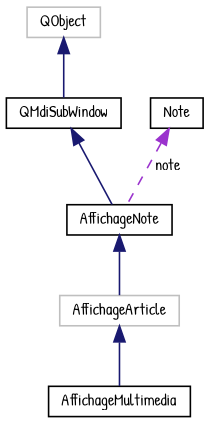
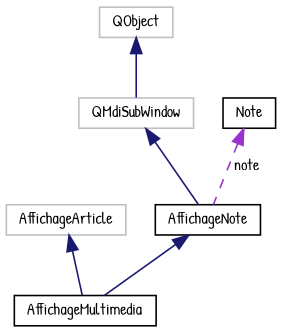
  digraph {
    fontname="Patrick Hand"
    node [color=black fillcolor=white fontname="Patrick Hand" fontsize=10 shape=record style=filled]
    edge [color=midnightblue dir=back fontname="Patrick Hand" fontsize=10 labelfontname=Helvetica labelfontsize=10 style=solid]
    n1 [height=0.2 label=AffichageMultimedia width=0.4]
    n2 [color=grey75 height=0.2 label=AffichageArticle width=0.4]
    n3 [height=0.2 label=AffichageNote width=0.4]
-   n4 [height=0.2 label=QMdiSubWindow width=0.4]
+   n4 [color=grey75 height=0.2 label=QMdiSubWindow width=0.4]
    n5 [height=0.2 label=Note width=0.4]
    n6 [color=grey75 height=0.2 label=QObject width=0.4]
    n2 -> n1
-   n3 -> n2
+   n3 -> n1
    n4 -> n3
    n5 -> n3 [color=darkorchid3 label=" note" style=dashed]
    n6 -> n4
  }
